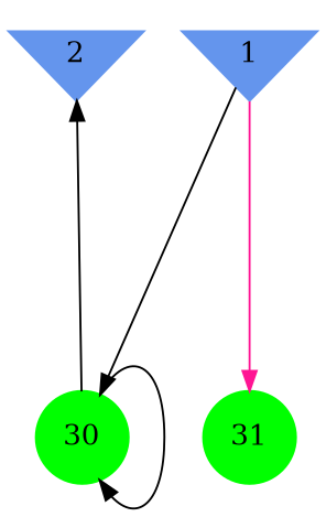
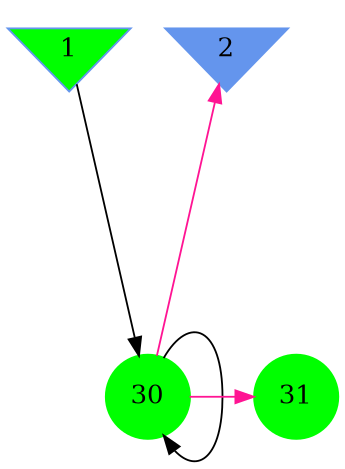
  digraph {
    ranksep=2.0
    node [color=cornflowerblue shape=invtriangle style=filled]
    edge [color=black]
-   1
+   1 [fillcolor=green]
    2
    30 [color=green shape=circle]
    31 [color=green shape=circle]
    subgraph sub_1 {
      rank=same
      1
      2
    }
    subgraph sub_2 {
      rank=same
    }
    subgraph sub_3 {
      rank=same
      30
      31
    }
    1 -> 30
-   30 -> 2
+   30 -> 2 [color=deeppink]
    30 -> 30
-   1 -> 31 [color=deeppink]
+   30 -> 31 [color=deeppink]
  }
